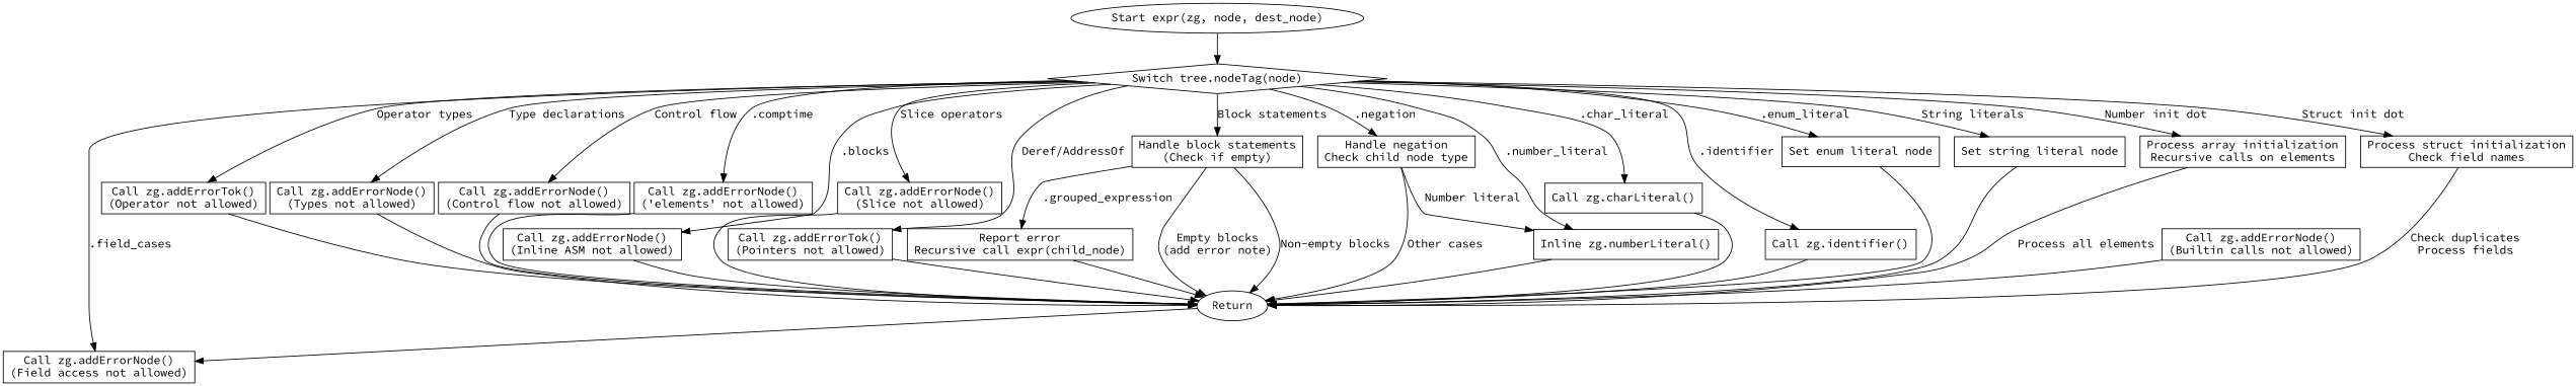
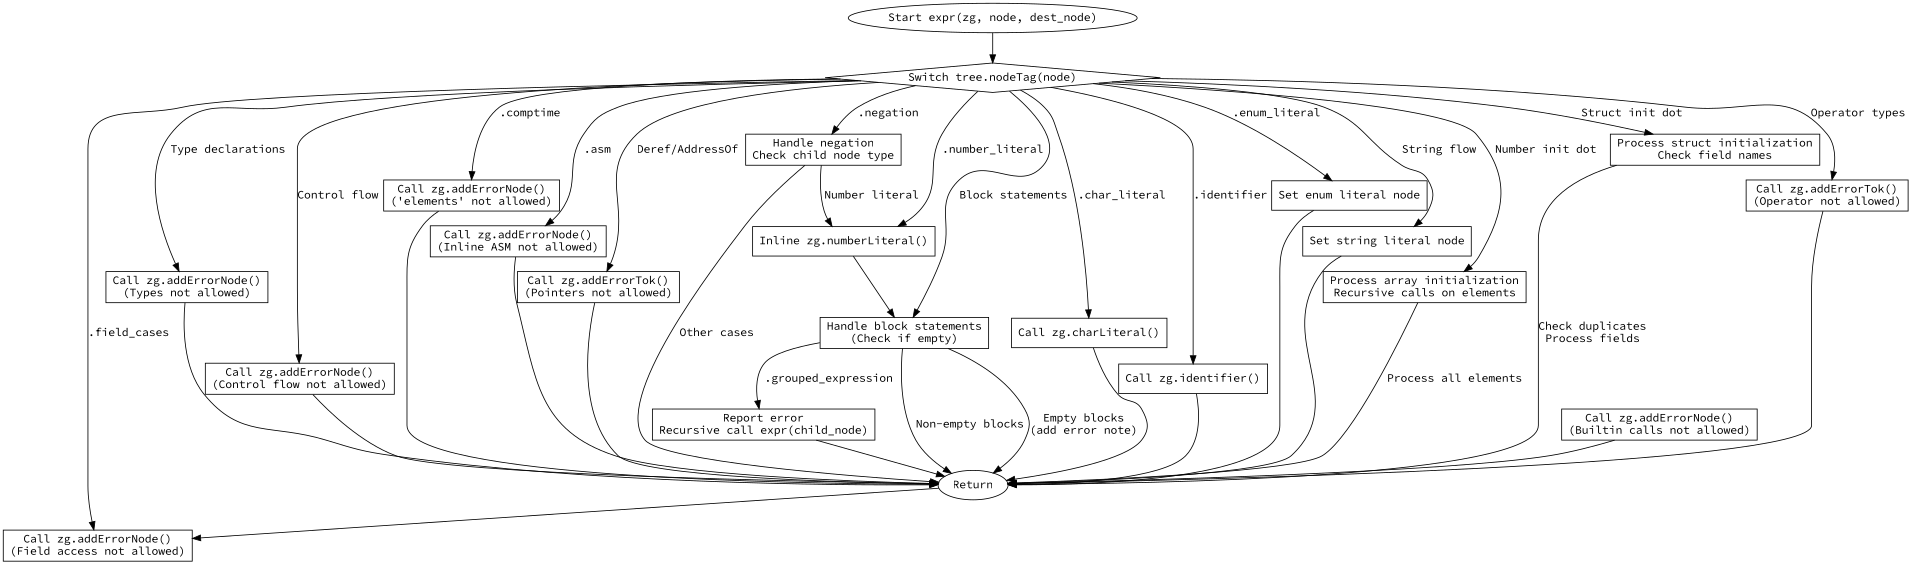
  digraph {
    fontname="Source Code Pro"
    rankdir=TB
    node [fontname="Source Code Pro" shape=rectangle]
    edge [fontname="Source Code Pro"]
    n1 [label="Start expr(zg, node, dest_node)" shape=ellipse]
    n2 [label="Switch tree.nodeTag(node)" shape=diamond]
    n3 [label="Call zg.addErrorTok()\n(Operator not allowed)"]
    n4 [label="Call zg.addErrorNode()\n(Types not allowed)"]
    n5 [label="Call zg.addErrorNode()\n(Control flow not allowed)"]
    n6 [label="Call zg.addErrorNode()\n('elements' not allowed)"]
    n7 [label="Call zg.addErrorNode()\n(Inline ASM not allowed)"]
    n8 [label="Call zg.addErrorNode()\n(Field access not allowed)"]
-   n9 [label="Call zg.addErrorNode()\n(Slice not allowed)"]
    n10 [label="Call zg.addErrorTok()\n(Pointers not allowed)"]
    n11 [label="Handle block statements\n(Check if empty)"]
    n12 [label="Handle negation\nCheck child node type"]
    n13 [label="Inline zg.numberLiteral()"]
    n14 [label="Call zg.charLiteral()"]
    n15 [label="Call zg.identifier()"]
    n16 [label="Set enum literal node"]
    n17 [label="Set string literal node"]
    n18 [label="Process array initialization\nRecursive calls on elements"]
    n19 [label="Process struct initialization\nCheck field names"]
    n20 [label=Return shape=ellipse]
    n21 [label="Call zg.addErrorNode()\n(Builtin calls not allowed)"]
    n22 [label="Report error\nRecursive call expr(child_node)"]
    n1 -> n2
    n2 -> n3 [label="Operator types"]
    n2 -> n4 [label="Type declarations"]
    n2 -> n5 [label="Control flow"]
    n2 -> n6 [label=".comptime"]
-   n2 -> n7 [label=".blocks"]
+   n2 -> n7 [label=".asm"]
    n2 -> n8 [label=".field_cases"]
-   n2 -> n9 [label="Slice operators"]
    n2 -> n10 [label="Deref/AddressOf"]
    n2 -> n11 [label="Block statements"]
    n2 -> n12 [label=".negation"]
    n2 -> n13 [label=".number_literal"]
    n2 -> n14 [label=".char_literal"]
    n2 -> n15 [label=".identifier"]
    n2 -> n16 [label=".enum_literal"]
-   n2 -> n17 [label="String literals"]
+   n2 -> n17 [label="String flow"]
    n2 -> n18 [label="Number init dot"]
    n2 -> n19 [label="Struct init dot"]
    n3 -> n20
    n4 -> n20
    n5 -> n20
    n6 -> n20
    n7 -> n20
-   n9 -> n20
    n10 -> n20
    n11 -> n20 [label="Non-empty blocks"]
    n11 -> n20 [label="Empty blocks\n(add error note)"]
    n11 -> n22 [label=".grouped_expression"]
    n12 -> n13 [label="Number literal"]
    n12 -> n20 [label="Other cases"]
-   n13 -> n20
+   n13 -> n11
    n14 -> n20
    n15 -> n20
    n16 -> n20
    n17 -> n20
    n18 -> n20 [label="Process all elements"]
    n19 -> n20 [label="Check duplicates\nProcess fields"]
    n20 -> n8
    n21 -> n20
    n22 -> n20
  }
